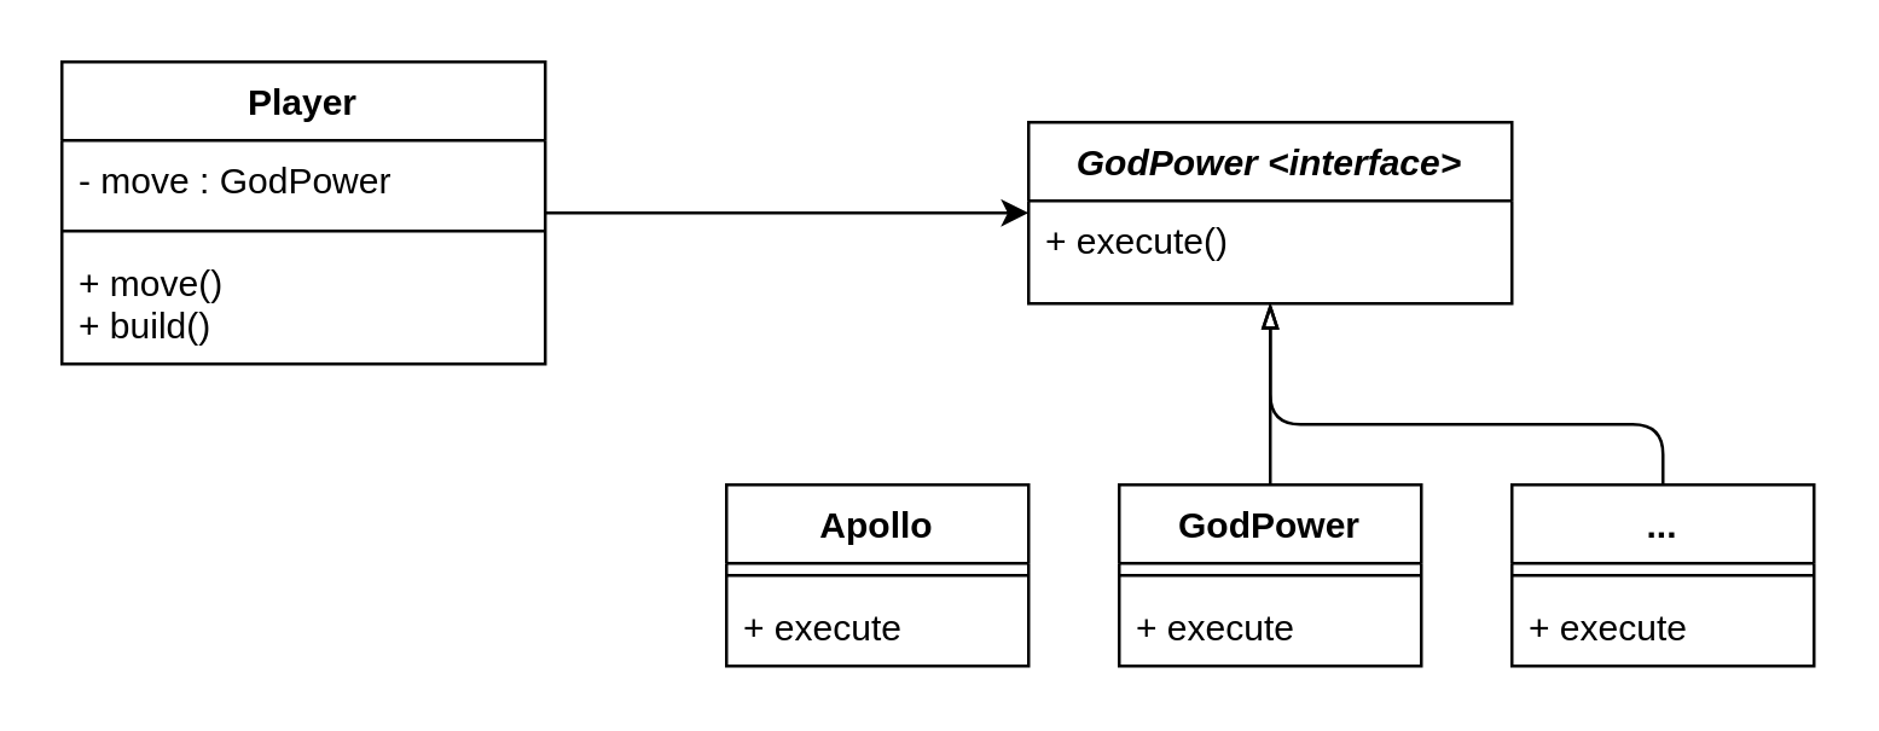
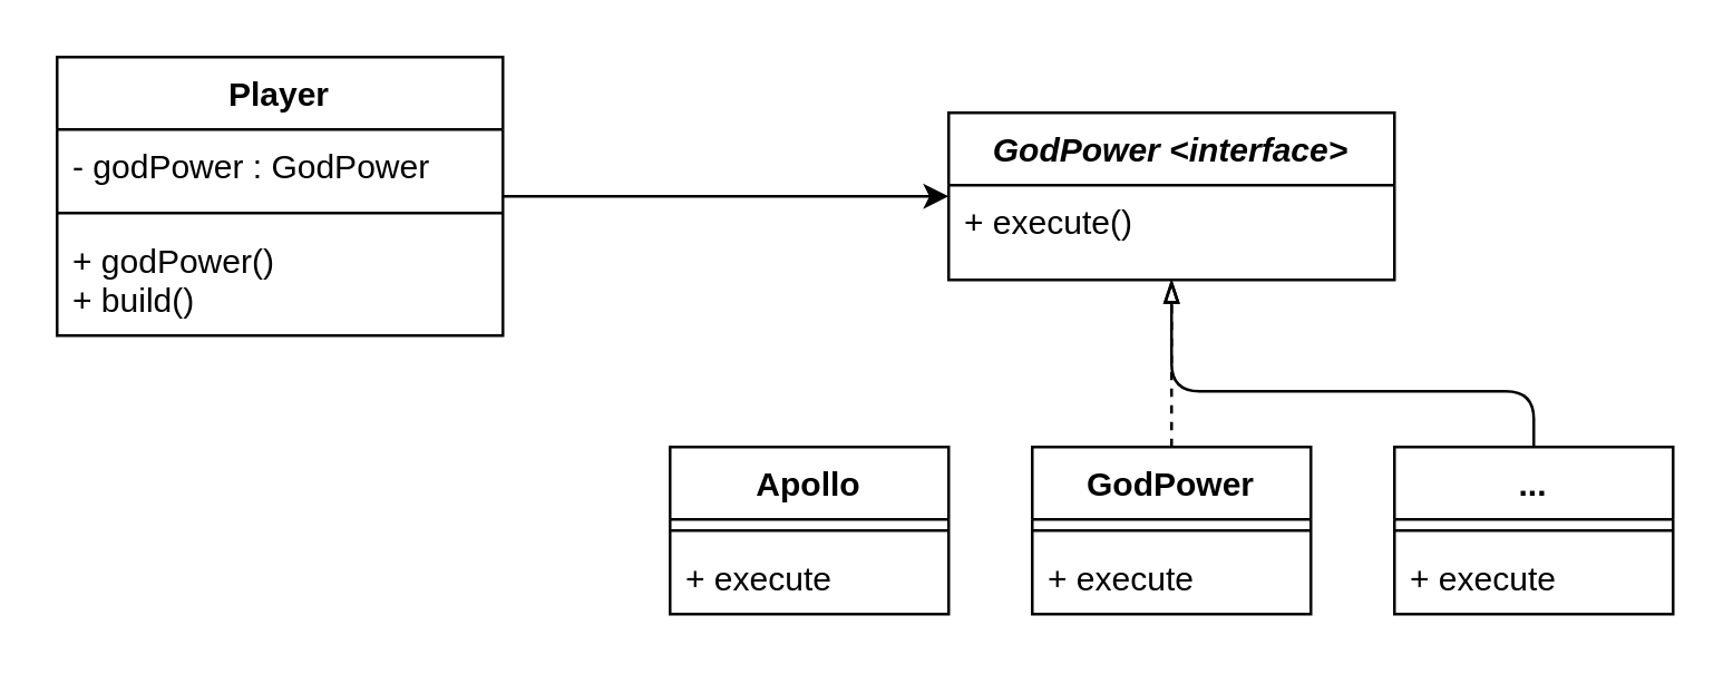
  <mxCell id="0" />
  <mxCell id="1" parent="0" />
  <mxCell id="2" value="" style="edgeStyle=orthogonalEdgeStyle;rounded=0;orthogonalLoop=1;jettySize=auto;html=1;" edge="1" parent="1" source="3" target="10"><mxGeometry relative="1" as="geometry"><mxPoint x="260" y="70" as="targetPoint" /></mxGeometry></mxCell>
  <mxCell id="3" value="Player" style="swimlane;fontStyle=1;align=center;verticalAlign=top;childLayout=stackLayout;horizontal=1;startSize=26;horizontalStack=0;resizeParent=1;resizeParentMax=0;resizeLast=0;collapsible=1;marginBottom=0;" vertex="1" parent="1"><mxGeometry x="20" y="20" width="160" height="100" as="geometry" /></mxCell>
- <mxCell id="4" value="- move : GodPower" style="text;strokeColor=none;fillColor=none;align=left;verticalAlign=top;spacingLeft=4;spacingRight=4;overflow=hidden;rotatable=0;points=[[0,0.5],[1,0.5]];portConstraint=eastwest;" vertex="1" parent="3"><mxGeometry y="26" width="160" height="26" as="geometry" /></mxCell>
+ <mxCell id="4" value="- godPower : GodPower" style="text;strokeColor=none;fillColor=none;align=left;verticalAlign=top;spacingLeft=4;spacingRight=4;overflow=hidden;rotatable=0;points=[[0,0.5],[1,0.5]];portConstraint=eastwest;" vertex="1" parent="3"><mxGeometry y="26" width="160" height="26" as="geometry" /></mxCell>
  <mxCell id="5" value="" style="line;strokeWidth=1;fillColor=none;align=left;verticalAlign=middle;spacingTop=-1;spacingLeft=3;spacingRight=3;rotatable=0;labelPosition=right;points=[];portConstraint=eastwest;" vertex="1" parent="3"><mxGeometry y="52" width="160" height="8" as="geometry" /></mxCell>
- <mxCell id="6" value="+ move()&#10;+ build()" style="text;strokeColor=none;fillColor=none;align=left;verticalAlign=top;spacingLeft=4;spacingRight=4;overflow=hidden;rotatable=0;points=[[0,0.5],[1,0.5]];portConstraint=eastwest;" vertex="1" parent="3"><mxGeometry y="60" width="160" height="40" as="geometry" /></mxCell>
+ <mxCell id="6" value="+ godPower()&#10;+ build()" style="text;strokeColor=none;fillColor=none;align=left;verticalAlign=top;spacingLeft=4;spacingRight=4;overflow=hidden;rotatable=0;points=[[0,0.5],[1,0.5]];portConstraint=eastwest;" vertex="1" parent="3"><mxGeometry y="60" width="160" height="40" as="geometry" /></mxCell>
  <mxCell id="7" value="Apollo" style="swimlane;fontStyle=1;align=center;verticalAlign=top;childLayout=stackLayout;horizontal=1;startSize=26;horizontalStack=0;resizeParent=1;resizeParentMax=0;resizeLast=0;collapsible=1;marginBottom=0;" vertex="1" parent="1"><mxGeometry x="240" y="160" width="100" height="60" as="geometry" /></mxCell>
  <mxCell id="8" value="" style="line;strokeWidth=1;fillColor=none;align=left;verticalAlign=middle;spacingTop=-1;spacingLeft=3;spacingRight=3;rotatable=0;labelPosition=right;points=[];portConstraint=eastwest;" vertex="1" parent="7"><mxGeometry y="26" width="100" height="8" as="geometry" /></mxCell>
  <mxCell id="9" value="+ execute" style="text;strokeColor=none;fillColor=none;align=left;verticalAlign=top;spacingLeft=4;spacingRight=4;overflow=hidden;rotatable=0;points=[[0,0.5],[1,0.5]];portConstraint=eastwest;" vertex="1" parent="7"><mxGeometry y="34" width="100" height="26" as="geometry" /></mxCell>
  <mxCell id="10" value="GodPower &lt;interface&gt;" style="swimlane;fontStyle=3;align=center;verticalAlign=top;childLayout=stackLayout;horizontal=1;startSize=26;horizontalStack=0;resizeParent=1;resizeParentMax=0;resizeLast=0;collapsible=1;marginBottom=0;" vertex="1" parent="1"><mxGeometry x="340" y="40" width="160" height="60" as="geometry" /></mxCell>
  <mxCell id="11" value="+ execute()" style="text;strokeColor=none;fillColor=none;align=left;verticalAlign=top;spacingLeft=4;spacingRight=4;overflow=hidden;rotatable=0;points=[[0,0.5],[1,0.5]];portConstraint=eastwest;" vertex="1" parent="10"><mxGeometry y="26" width="160" height="34" as="geometry" /></mxCell>
- <mxCell id="12" value="" style="edgeStyle=orthogonalEdgeStyle;rounded=0;orthogonalLoop=1;jettySize=auto;html=1;exitX=0.5;exitY=0;exitDx=0;exitDy=0;endArrow=blockThin;endFill=0;" edge="1" parent="1" source="13" target="11"><mxGeometry relative="1" as="geometry"><Array as="points"><mxPoint x="420" y="130" /><mxPoint x="420" y="130" /></Array></mxGeometry></mxCell>
+ <mxCell id="12" value="" style="edgeStyle=orthogonalEdgeStyle;rounded=0;orthogonalLoop=1;jettySize=auto;html=1;exitX=0.5;exitY=0;exitDx=0;exitDy=0;endArrow=blockThin;endFill=0;dashed=1;" edge="1" parent="1" source="13" target="11"><mxGeometry relative="1" as="geometry"><Array as="points"><mxPoint x="420" y="130" /><mxPoint x="420" y="130" /></Array></mxGeometry></mxCell>
  <mxCell id="13" value="GodPower" style="swimlane;fontStyle=1;align=center;verticalAlign=top;childLayout=stackLayout;horizontal=1;startSize=26;horizontalStack=0;resizeParent=1;resizeParentMax=0;resizeLast=0;collapsible=1;marginBottom=0;" vertex="1" parent="1"><mxGeometry x="370" y="160" width="100" height="60" as="geometry" /></mxCell>
  <mxCell id="14" value="" style="line;strokeWidth=1;fillColor=none;align=left;verticalAlign=middle;spacingTop=-1;spacingLeft=3;spacingRight=3;rotatable=0;labelPosition=right;points=[];portConstraint=eastwest;" vertex="1" parent="13"><mxGeometry y="26" width="100" height="8" as="geometry" /></mxCell>
  <mxCell id="15" value="+ execute" style="text;strokeColor=none;fillColor=none;align=left;verticalAlign=top;spacingLeft=4;spacingRight=4;overflow=hidden;rotatable=0;points=[[0,0.5],[1,0.5]];portConstraint=eastwest;" vertex="1" parent="13"><mxGeometry y="34" width="100" height="26" as="geometry" /></mxCell>
  <mxCell id="16" value="..." style="swimlane;fontStyle=1;align=center;verticalAlign=top;childLayout=stackLayout;horizontal=1;startSize=26;horizontalStack=0;resizeParent=1;resizeParentMax=0;resizeLast=0;collapsible=1;marginBottom=0;" vertex="1" parent="1"><mxGeometry x="500" y="160" width="100" height="60" as="geometry" /></mxCell>
  <mxCell id="17" value="" style="line;strokeWidth=1;fillColor=none;align=left;verticalAlign=middle;spacingTop=-1;spacingLeft=3;spacingRight=3;rotatable=0;labelPosition=right;points=[];portConstraint=eastwest;" vertex="1" parent="16"><mxGeometry y="26" width="100" height="8" as="geometry" /></mxCell>
  <mxCell id="18" value="+ execute" style="text;strokeColor=none;fillColor=none;align=left;verticalAlign=top;spacingLeft=4;spacingRight=4;overflow=hidden;rotatable=0;points=[[0,0.5],[1,0.5]];portConstraint=eastwest;" vertex="1" parent="16"><mxGeometry y="34" width="100" height="26" as="geometry" /></mxCell>
  <mxCell id="19" value="" style="endArrow=blockThin;html=1;exitX=0.5;exitY=0;exitDx=0;exitDy=0;edgeStyle=orthogonalEdgeStyle;endFill=0;" edge="1" parent="1" source="16" target="11"><mxGeometry width="50" height="50" relative="1" as="geometry"><mxPoint x="300" y="170" as="sourcePoint" /><mxPoint x="432.08" y="114.012" as="targetPoint" /><Array as="points"><mxPoint x="550" y="140" /><mxPoint x="420" y="140" /></Array></mxGeometry></mxCell>
